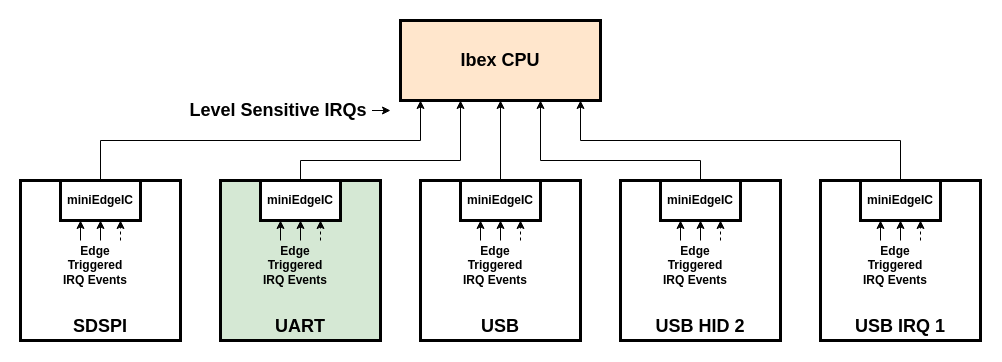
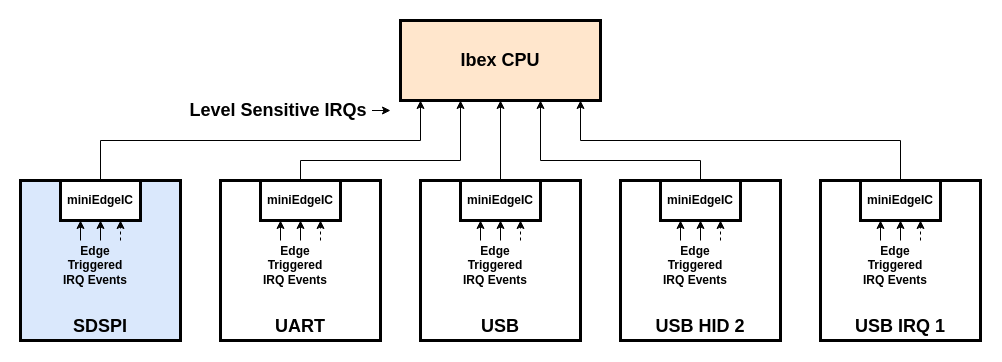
  <mxCell id="0" />
  <mxCell id="1" parent="0" />
- <mxCell id="2" value="SDSPI" style="rounded=0;whiteSpace=wrap;html=1;verticalAlign=bottom;fontSize=18;fontStyle=1;strokeWidth=3;" vertex="1" parent="1"><mxGeometry x="20" y="180" width="160" height="160" as="geometry" /></mxCell>
- <mxCell id="3" value="UART" style="rounded=0;whiteSpace=wrap;html=1;verticalAlign=bottom;fontSize=18;fontStyle=1;strokeWidth=3;fillColor=#d5e8d4;" vertex="1" parent="1"><mxGeometry x="220" y="180" width="160" height="160" as="geometry" /></mxCell>
+ <mxCell id="2" value="SDSPI" style="rounded=0;whiteSpace=wrap;html=1;verticalAlign=bottom;fontSize=18;fontStyle=1;strokeWidth=3;fillColor=#dae8fc;" vertex="1" parent="1"><mxGeometry x="20" y="180" width="160" height="160" as="geometry" /></mxCell>
+ <mxCell id="3" value="UART" style="rounded=0;whiteSpace=wrap;html=1;verticalAlign=bottom;fontSize=18;fontStyle=1;strokeWidth=3;" vertex="1" parent="1"><mxGeometry x="220" y="180" width="160" height="160" as="geometry" /></mxCell>
  <mxCell id="4" value="USB" style="rounded=0;whiteSpace=wrap;html=1;verticalAlign=bottom;fontSize=18;fontStyle=1;strokeWidth=3;" vertex="1" parent="1"><mxGeometry x="420" y="180" width="160" height="160" as="geometry" /></mxCell>
  <mxCell id="5" value="USB HID 2" style="rounded=0;whiteSpace=wrap;html=1;verticalAlign=bottom;fontSize=18;fontStyle=1;strokeWidth=3;" vertex="1" parent="1"><mxGeometry x="620" y="180" width="160" height="160" as="geometry" /></mxCell>
  <mxCell id="6" value="USB IRQ 1" style="rounded=0;whiteSpace=wrap;html=1;verticalAlign=bottom;fontSize=18;fontStyle=1;strokeWidth=3;" vertex="1" parent="1"><mxGeometry x="820" y="180" width="160" height="160" as="geometry" /></mxCell>
  <mxCell id="7" value="" style="rounded=0;whiteSpace=wrap;html=1;" vertex="1" parent="1"><mxGeometry x="400" y="60" width="40" height="40" as="geometry" /></mxCell>
  <mxCell id="8" value="" style="rounded=0;whiteSpace=wrap;html=1;" vertex="1" parent="1"><mxGeometry x="440" y="60" width="40" height="40" as="geometry" /></mxCell>
  <mxCell id="9" value="" style="rounded=0;whiteSpace=wrap;html=1;" vertex="1" parent="1"><mxGeometry x="480" y="60" width="40" height="40" as="geometry" /></mxCell>
  <mxCell id="10" value="" style="rounded=0;whiteSpace=wrap;html=1;" vertex="1" parent="1"><mxGeometry x="520" y="60" width="40" height="40" as="geometry" /></mxCell>
  <mxCell id="11" value="" style="rounded=0;whiteSpace=wrap;html=1;" vertex="1" parent="1"><mxGeometry x="560" y="60" width="40" height="40" as="geometry" /></mxCell>
  <mxCell id="12" value="" style="endArrow=classic;html=1;rounded=0;exitX=0.5;exitY=0;exitDx=0;exitDy=0;entryX=0.5;entryY=1;entryDx=0;entryDy=0;edgeStyle=orthogonalEdgeStyle;" edge="1" parent="1" source="2" target="7"><mxGeometry width="50" height="50" relative="1" as="geometry"><mxPoint x="380" y="190" as="sourcePoint" /><mxPoint x="430" y="140" as="targetPoint" /></mxGeometry></mxCell>
  <mxCell id="13" value="" style="endArrow=classic;html=1;rounded=0;exitX=0.5;exitY=0;exitDx=0;exitDy=0;entryX=0.5;entryY=1;entryDx=0;entryDy=0;edgeStyle=orthogonalEdgeStyle;" edge="1" parent="1" source="59" target="8"><mxGeometry width="50" height="50" relative="1" as="geometry"><mxPoint x="490" y="170" as="sourcePoint" /><mxPoint x="540" y="120" as="targetPoint" /><Array as="points"><mxPoint x="300" y="160" /><mxPoint x="460" y="160" /></Array></mxGeometry></mxCell>
  <mxCell id="14" value="" style="endArrow=classic;html=1;rounded=0;entryX=0.5;entryY=1;entryDx=0;entryDy=0;" edge="1" parent="1" target="9"><mxGeometry width="50" height="50" relative="1" as="geometry"><mxPoint x="500" y="180" as="sourcePoint" /><mxPoint x="550" y="130" as="targetPoint" /></mxGeometry></mxCell>
  <mxCell id="15" value="" style="endArrow=classic;html=1;rounded=0;exitX=0.5;exitY=0;exitDx=0;exitDy=0;entryX=0.5;entryY=1;entryDx=0;entryDy=0;edgeStyle=orthogonalEdgeStyle;" edge="1" parent="1" source="61" target="10"><mxGeometry width="50" height="50" relative="1" as="geometry"><mxPoint x="740" y="130" as="sourcePoint" /><mxPoint x="790" y="80" as="targetPoint" /><Array as="points"><mxPoint x="700" y="160" /><mxPoint x="540" y="160" /></Array></mxGeometry></mxCell>
  <mxCell id="16" value="" style="endArrow=classic;html=1;rounded=0;exitX=0.5;exitY=0;exitDx=0;exitDy=0;entryX=0.5;entryY=1;entryDx=0;entryDy=0;edgeStyle=orthogonalEdgeStyle;" edge="1" parent="1" source="62" target="11"><mxGeometry width="50" height="50" relative="1" as="geometry"><mxPoint x="780" y="120" as="sourcePoint" /><mxPoint x="830" y="70" as="targetPoint" /></mxGeometry></mxCell>
  <mxCell id="17" value="Ibex CPU" style="rounded=0;whiteSpace=wrap;html=1;fontSize=18;fontStyle=1;strokeWidth=3;fillColor=#ffe6cc;" vertex="1" parent="1"><mxGeometry x="400" y="20" width="200" height="80" as="geometry" /></mxCell>
  <mxCell id="18" value="" style="group;fontStyle=1" vertex="1" connectable="0" parent="1"><mxGeometry x="60" y="200" width="70" height="80" as="geometry" /></mxCell>
  <mxCell id="19" value="" style="rounded=0;whiteSpace=wrap;html=1;" vertex="1" parent="18"><mxGeometry x="10" width="20" height="20" as="geometry" /></mxCell>
  <mxCell id="20" value="" style="endArrow=classic;html=1;rounded=0;entryX=0.5;entryY=1;entryDx=0;entryDy=0;" edge="1" parent="18" target="19"><mxGeometry width="50" height="50" relative="1" as="geometry"><mxPoint x="20" y="40" as="sourcePoint" /><mxPoint x="80" y="50" as="targetPoint" /></mxGeometry></mxCell>
  <mxCell id="21" value="" style="rounded=0;whiteSpace=wrap;html=1;" vertex="1" parent="18"><mxGeometry x="30" width="20" height="20" as="geometry" /></mxCell>
  <mxCell id="22" value="" style="endArrow=classic;html=1;rounded=0;entryX=0.5;entryY=1;entryDx=0;entryDy=0;" edge="1" parent="18" target="21"><mxGeometry width="50" height="50" relative="1" as="geometry"><mxPoint x="40" y="40" as="sourcePoint" /><mxPoint x="100" y="50" as="targetPoint" /></mxGeometry></mxCell>
  <mxCell id="23" value="&lt;b&gt;Edge Triggered IRQ Events&lt;/b&gt;" style="text;html=1;align=center;verticalAlign=middle;whiteSpace=wrap;rounded=0;" vertex="1" parent="18"><mxGeometry y="50" width="70" height="30" as="geometry" /></mxCell>
  <mxCell id="24" value="" style="rounded=0;whiteSpace=wrap;html=1;dashed=1;" vertex="1" parent="18"><mxGeometry x="50" width="20" height="20" as="geometry" /></mxCell>
  <mxCell id="25" value="" style="endArrow=classic;html=1;rounded=0;entryX=0.5;entryY=1;entryDx=0;entryDy=0;dashed=1;" edge="1" parent="18" target="24"><mxGeometry width="50" height="50" relative="1" as="geometry"><mxPoint x="60" y="40" as="sourcePoint" /><mxPoint x="110" y="-10" as="targetPoint" /></mxGeometry></mxCell>
  <mxCell id="26" value="miniEdgeIC" style="rounded=0;whiteSpace=wrap;html=1;fontStyle=1;strokeWidth=3;" vertex="1" parent="1"><mxGeometry x="60" y="180" width="80" height="40" as="geometry" /></mxCell>
  <mxCell id="27" value="" style="group" vertex="1" connectable="0" parent="1"><mxGeometry x="260" y="200" width="70" height="80" as="geometry" /></mxCell>
  <mxCell id="28" value="" style="endArrow=classic;html=1;rounded=0;entryX=0.5;entryY=1;entryDx=0;entryDy=0;" edge="1" parent="27" target="32"><mxGeometry width="50" height="50" relative="1" as="geometry"><mxPoint x="20" y="40" as="sourcePoint" /><mxPoint x="80" y="50" as="targetPoint" /></mxGeometry></mxCell>
  <mxCell id="29" value="" style="endArrow=classic;html=1;rounded=0;entryX=0.5;entryY=1;entryDx=0;entryDy=0;" edge="1" parent="27" target="33"><mxGeometry width="50" height="50" relative="1" as="geometry"><mxPoint x="40" y="40" as="sourcePoint" /><mxPoint x="100" y="50" as="targetPoint" /></mxGeometry></mxCell>
  <mxCell id="30" value="&lt;b&gt;Edge Triggered IRQ Events&lt;/b&gt;" style="text;html=1;align=center;verticalAlign=middle;whiteSpace=wrap;rounded=0;" vertex="1" parent="27"><mxGeometry y="50" width="70" height="30" as="geometry" /></mxCell>
  <mxCell id="31" value="" style="endArrow=classic;html=1;rounded=0;entryX=0.5;entryY=1;entryDx=0;entryDy=0;dashed=1;" edge="1" parent="27" target="34"><mxGeometry width="50" height="50" relative="1" as="geometry"><mxPoint x="60" y="40" as="sourcePoint" /><mxPoint x="110" y="-10" as="targetPoint" /></mxGeometry></mxCell>
  <mxCell id="32" value="" style="rounded=0;whiteSpace=wrap;html=1;" vertex="1" parent="27"><mxGeometry x="10" width="20" height="20" as="geometry" /></mxCell>
  <mxCell id="33" value="" style="rounded=0;whiteSpace=wrap;html=1;" vertex="1" parent="27"><mxGeometry x="30" width="20" height="20" as="geometry" /></mxCell>
  <mxCell id="34" value="" style="rounded=0;whiteSpace=wrap;html=1;dashed=1;" vertex="1" parent="27"><mxGeometry x="50" width="20" height="20" as="geometry" /></mxCell>
  <mxCell id="35" value="" style="group" vertex="1" connectable="0" parent="1"><mxGeometry x="460" y="200" width="70" height="80" as="geometry" /></mxCell>
  <mxCell id="36" value="" style="endArrow=classic;html=1;rounded=0;entryX=0.5;entryY=1;entryDx=0;entryDy=0;" edge="1" parent="35" target="40"><mxGeometry width="50" height="50" relative="1" as="geometry"><mxPoint x="20" y="40" as="sourcePoint" /><mxPoint x="80" y="50" as="targetPoint" /></mxGeometry></mxCell>
  <mxCell id="37" value="" style="endArrow=classic;html=1;rounded=0;entryX=0.5;entryY=1;entryDx=0;entryDy=0;" edge="1" parent="35" target="41"><mxGeometry width="50" height="50" relative="1" as="geometry"><mxPoint x="40" y="40" as="sourcePoint" /><mxPoint x="100" y="50" as="targetPoint" /></mxGeometry></mxCell>
  <mxCell id="38" value="&lt;b&gt;Edge Triggered IRQ Events&lt;/b&gt;" style="text;html=1;align=center;verticalAlign=middle;whiteSpace=wrap;rounded=0;" vertex="1" parent="35"><mxGeometry y="50" width="70" height="30" as="geometry" /></mxCell>
  <mxCell id="39" value="" style="endArrow=classic;html=1;rounded=0;entryX=0.5;entryY=1;entryDx=0;entryDy=0;dashed=1;" edge="1" parent="35" target="42"><mxGeometry width="50" height="50" relative="1" as="geometry"><mxPoint x="60" y="40" as="sourcePoint" /><mxPoint x="110" y="-10" as="targetPoint" /></mxGeometry></mxCell>
  <mxCell id="40" value="" style="rounded=0;whiteSpace=wrap;html=1;" vertex="1" parent="35"><mxGeometry x="10" width="20" height="20" as="geometry" /></mxCell>
  <mxCell id="41" value="" style="rounded=0;whiteSpace=wrap;html=1;" vertex="1" parent="35"><mxGeometry x="30" width="20" height="20" as="geometry" /></mxCell>
  <mxCell id="42" value="" style="rounded=0;whiteSpace=wrap;html=1;dashed=1;" vertex="1" parent="35"><mxGeometry x="50" width="20" height="20" as="geometry" /></mxCell>
  <mxCell id="43" value="" style="group" vertex="1" connectable="0" parent="1"><mxGeometry x="660" y="200" width="70" height="80" as="geometry" /></mxCell>
  <mxCell id="44" value="" style="endArrow=classic;html=1;rounded=0;entryX=0.5;entryY=1;entryDx=0;entryDy=0;" edge="1" parent="43" target="48"><mxGeometry width="50" height="50" relative="1" as="geometry"><mxPoint x="20" y="40" as="sourcePoint" /><mxPoint x="80" y="50" as="targetPoint" /></mxGeometry></mxCell>
  <mxCell id="45" value="" style="endArrow=classic;html=1;rounded=0;entryX=0.5;entryY=1;entryDx=0;entryDy=0;" edge="1" parent="43" target="49"><mxGeometry width="50" height="50" relative="1" as="geometry"><mxPoint x="40" y="40" as="sourcePoint" /><mxPoint x="100" y="50" as="targetPoint" /></mxGeometry></mxCell>
  <mxCell id="46" value="&lt;b&gt;Edge Triggered IRQ Events&lt;/b&gt;" style="text;html=1;align=center;verticalAlign=middle;whiteSpace=wrap;rounded=0;" vertex="1" parent="43"><mxGeometry y="50" width="70" height="30" as="geometry" /></mxCell>
  <mxCell id="47" value="" style="endArrow=classic;html=1;rounded=0;entryX=0.5;entryY=1;entryDx=0;entryDy=0;dashed=1;" edge="1" parent="43" target="50"><mxGeometry width="50" height="50" relative="1" as="geometry"><mxPoint x="60" y="40" as="sourcePoint" /><mxPoint x="110" y="-10" as="targetPoint" /></mxGeometry></mxCell>
  <mxCell id="48" value="" style="rounded=0;whiteSpace=wrap;html=1;" vertex="1" parent="43"><mxGeometry x="10" width="20" height="20" as="geometry" /></mxCell>
  <mxCell id="49" value="" style="rounded=0;whiteSpace=wrap;html=1;" vertex="1" parent="43"><mxGeometry x="30" width="20" height="20" as="geometry" /></mxCell>
  <mxCell id="50" value="" style="rounded=0;whiteSpace=wrap;html=1;dashed=1;" vertex="1" parent="43"><mxGeometry x="50" width="20" height="20" as="geometry" /></mxCell>
  <mxCell id="51" value="" style="group" vertex="1" connectable="0" parent="1"><mxGeometry x="860" y="200" width="70" height="80" as="geometry" /></mxCell>
  <mxCell id="52" value="" style="endArrow=classic;html=1;rounded=0;entryX=0.5;entryY=1;entryDx=0;entryDy=0;" edge="1" parent="51" target="56"><mxGeometry width="50" height="50" relative="1" as="geometry"><mxPoint x="20" y="40" as="sourcePoint" /><mxPoint x="80" y="50" as="targetPoint" /></mxGeometry></mxCell>
  <mxCell id="53" value="" style="endArrow=classic;html=1;rounded=0;entryX=0.5;entryY=1;entryDx=0;entryDy=0;" edge="1" parent="51" target="57"><mxGeometry width="50" height="50" relative="1" as="geometry"><mxPoint x="40" y="40" as="sourcePoint" /><mxPoint x="100" y="50" as="targetPoint" /></mxGeometry></mxCell>
  <mxCell id="54" value="&lt;b&gt;Edge Triggered IRQ Events&lt;/b&gt;" style="text;html=1;align=center;verticalAlign=middle;whiteSpace=wrap;rounded=0;" vertex="1" parent="51"><mxGeometry y="50" width="70" height="30" as="geometry" /></mxCell>
  <mxCell id="55" value="" style="endArrow=classic;html=1;rounded=0;entryX=0.5;entryY=1;entryDx=0;entryDy=0;dashed=1;" edge="1" parent="51" target="58"><mxGeometry width="50" height="50" relative="1" as="geometry"><mxPoint x="60" y="40" as="sourcePoint" /><mxPoint x="110" y="-10" as="targetPoint" /></mxGeometry></mxCell>
  <mxCell id="56" value="" style="rounded=0;whiteSpace=wrap;html=1;" vertex="1" parent="51"><mxGeometry x="10" width="20" height="20" as="geometry" /></mxCell>
  <mxCell id="57" value="" style="rounded=0;whiteSpace=wrap;html=1;" vertex="1" parent="51"><mxGeometry x="30" width="20" height="20" as="geometry" /></mxCell>
  <mxCell id="58" value="" style="rounded=0;whiteSpace=wrap;html=1;dashed=1;" vertex="1" parent="51"><mxGeometry x="50" width="20" height="20" as="geometry" /></mxCell>
  <mxCell id="59" value="miniEdgeIC" style="rounded=0;whiteSpace=wrap;html=1;fontStyle=1;strokeWidth=3;" vertex="1" parent="1"><mxGeometry x="260" y="180" width="80" height="40" as="geometry" /></mxCell>
  <mxCell id="60" value="miniEdgeIC" style="rounded=0;whiteSpace=wrap;html=1;fontStyle=1;strokeWidth=3;" vertex="1" parent="1"><mxGeometry x="460" y="180" width="80" height="40" as="geometry" /></mxCell>
  <mxCell id="61" value="miniEdgeIC" style="rounded=0;whiteSpace=wrap;html=1;fontStyle=1;strokeWidth=3;" vertex="1" parent="1"><mxGeometry x="660" y="180" width="80" height="40" as="geometry" /></mxCell>
  <mxCell id="62" value="miniEdgeIC" style="rounded=0;whiteSpace=wrap;html=1;fontStyle=1;strokeWidth=3;" vertex="1" parent="1"><mxGeometry x="860" y="180" width="80" height="40" as="geometry" /></mxCell>
  <mxCell id="63" value="Level Sensitive IRQs&amp;nbsp;" style="endArrow=classic;html=1;rounded=0;fontSize=18;fontStyle=1" edge="1" parent="1"><mxGeometry x="-1" width="50" height="50" relative="1" as="geometry"><mxPoint x="280" y="110" as="sourcePoint" /><mxPoint x="390" y="110" as="targetPoint" /><mxPoint as="offset" /></mxGeometry></mxCell>
